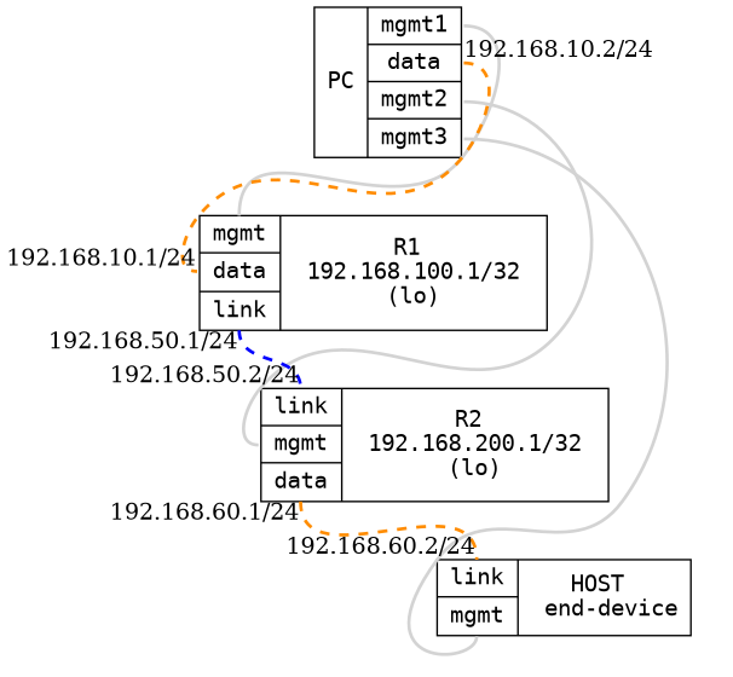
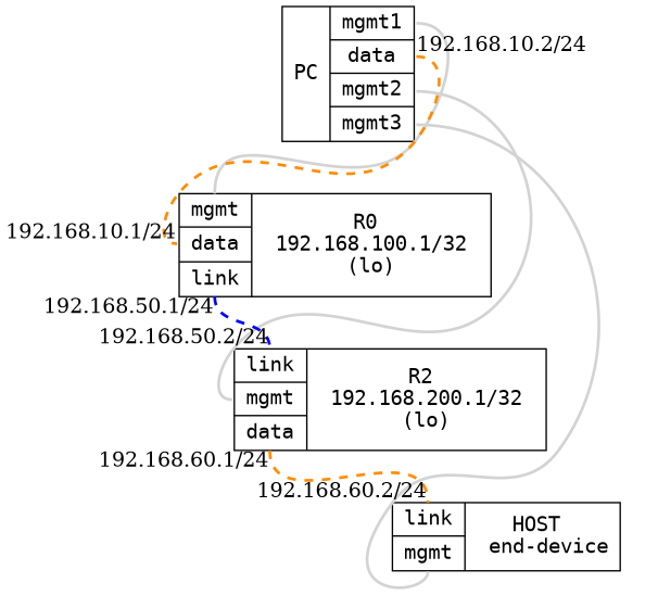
  graph {
    node [fontname="DejaVu Sans Mono, Book" requires=infix shape=record]
    edge [color=lightgray fontname="DejaVu Serif, Book" headport=mgmt penwidth=2 tailport=data]
    n1 [label="PC | { <mgmt1> mgmt1 | <data> data | <mgmt2> mgmt2 | <mgmt3> mgmt3 }" requires=controller]
-   n2 [label="{ <mgmt> mgmt | <data> data | <link> link} | R1 \n 192.168.100.1/32 \n(lo)"]
+   n2 [label="{ <mgmt> mgmt | <data> data | <link> link} | R0 \n 192.168.100.1/32 \n(lo)"]
    n3 [label="{ <link> link | <mgmt> mgmt | <data> data  } | R2 \n 192.168.200.1/32 \n(lo)"]
    n4 [label="{ <link> link | <mgmt> mgmt } | HOST \n end-device"]
    n1 -- n2 [requires=mgmt tailport=mgmt1]
    n1 -- n2 [color=darkorange fontcolor=black headlabel="192.168.10.1/24" headport=data labeldistance=6 taillabel="192.168.10.2/24" style=dashed]
    n1 -- n3 [requires=mgmt tailport=mgmt2]
    n1 -- n4 [requires=mgmt tailport=mgmt3]
    n2 -- n3 [color=blue fontcolor=black headlabel="192.168.50.2/24" headport=link labeldistance=1 taillabel="192.168.50.1/24" tailport=link style=dashed]
    n3 -- n4 [color=darkorange fontcolor=black headlabel="192.168.60.2/24" headport=link labeldistance=1 taillabel="192.168.60.1/24" style=dashed]
  }
